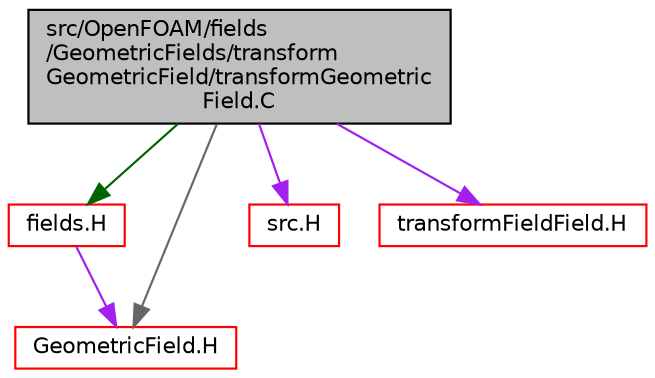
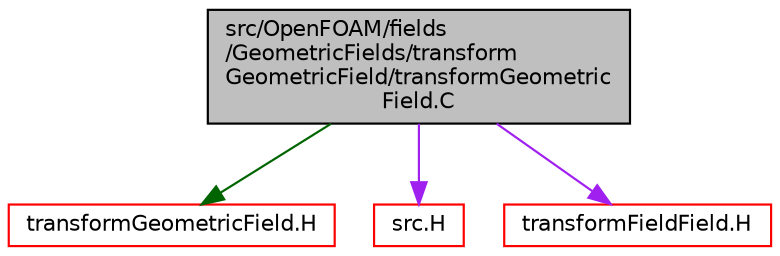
  digraph {
    node [color=red fontname=Helvetica fontsize=10 shape=record]
    edge [color=purple fontname=Helvetica fontsize=10 labelfontname=Helvetica labelfontsize=10 style=solid]
    n1 [color=black fillcolor=grey75 fontcolor=black height=0.2 label="src/OpenFOAM/fields\l/GeometricFields/transform\lGeometricField/transformGeometric\lField.C" style=filled width=0.4]
-   n2 [height=0.2 label="fields.H" width=0.4]
-   n3 [height=0.2 label="GeometricField.H" width=0.4]
+   n2 [height=0.2 label="transformGeometricField.H" width=0.4]
    n4 [height=0.2 label="src.H" width=0.4]
    n5 [height=0.2 label="transformFieldField.H" width=0.4]
    n1 -> n2 [color=darkgreen]
-   n1 -> n3 [color=gray40]
    n1 -> n4
    n1 -> n5
-   n2 -> n3
  }
